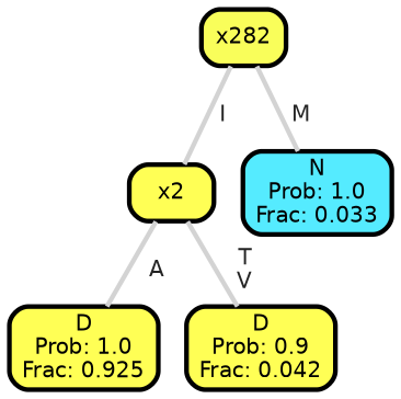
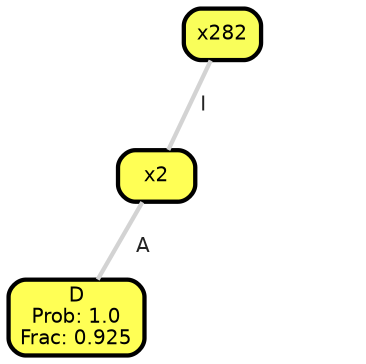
  graph {
    ranksep="0 equally"
    splines=straight
    node [color=black fillcolor="#ffff55" fontcolor=black fontname=helvetica penwidth=3 shape=box style="filled, rounded"]
    edge [color=lightgray fontcolor=grey14 fontname=helvetica fontweight=bold penwidth=3]
    n1 [label="D\nProb: 1.0\nFrac: 0.925"]
    n2 [label=x2]
-   n3 [label="D\nProb: 0.9\nFrac: 0.042"]
    n4 [fillcolor="#f9fe5a" label=x282]
-   n5 [fillcolor="#55ebff" label="N\nProb: 1.0\nFrac: 0.033"]
    subgraph sub_1 {
      rank=same
    }
    n2 -- n1 [label=" A"]
-   n2 -- n3 [label=" T\n V"]
    n4 -- n2 [label=" I"]
-   n4 -- n5 [label=" M"]
  }
